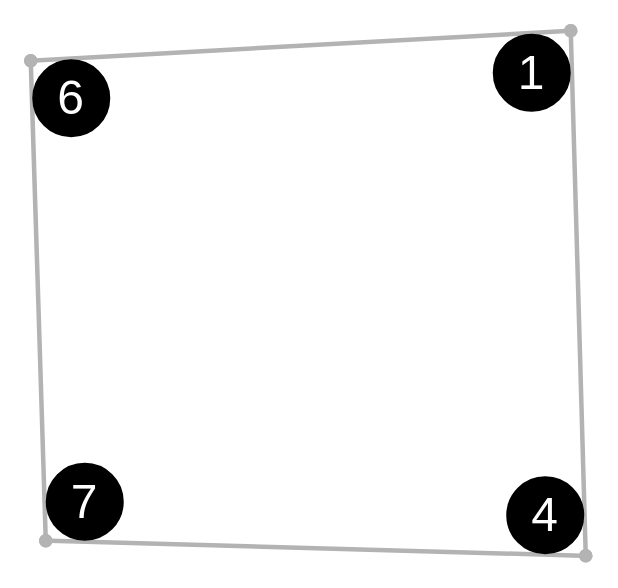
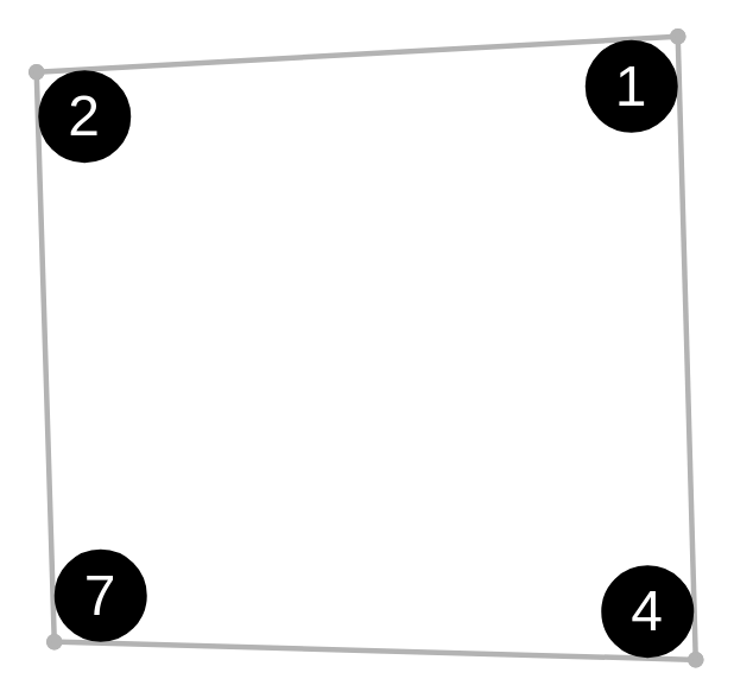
  <mxCell id="0" />
  <mxCell id="1" parent="0" />
  <mxCell id="2" value="" style="endArrow=oval;html=1;strokeWidth=3;fontSize=14;strokeColor=#B3B3B3;startArrow=oval;startFill=1;endFill=1;" edge="1" parent="1"><mxGeometry width="50" height="50" relative="1" as="geometry"><mxPoint x="20" y="40" as="sourcePoint" /><mxPoint x="380" y="20" as="targetPoint" /></mxGeometry></mxCell>
  <mxCell id="3" value="" style="endArrow=oval;html=1;strokeWidth=3;fontSize=14;strokeColor=#B3B3B3;startArrow=oval;startFill=1;endFill=1;" edge="1" parent="1"><mxGeometry width="50" height="50" relative="1" as="geometry"><mxPoint x="20" y="40" as="sourcePoint" /><mxPoint x="30" y="360" as="targetPoint" /></mxGeometry></mxCell>
  <mxCell id="4" value="" style="endArrow=oval;html=1;strokeWidth=3;fontSize=14;strokeColor=#B3B3B3;startArrow=oval;startFill=1;endFill=1;" edge="1" parent="1"><mxGeometry width="50" height="50" relative="1" as="geometry"><mxPoint x="30" y="360" as="sourcePoint" /><mxPoint x="390" y="370" as="targetPoint" /></mxGeometry></mxCell>
  <mxCell id="5" value="" style="endArrow=oval;html=1;strokeWidth=3;fontSize=14;strokeColor=#B3B3B3;startArrow=oval;startFill=1;endFill=1;" edge="1" parent="1"><mxGeometry width="50" height="50" relative="1" as="geometry"><mxPoint x="390" y="370" as="sourcePoint" /><mxPoint x="380" y="20" as="targetPoint" /></mxGeometry></mxCell>
  <mxCell id="6" value="1" style="ellipse;whiteSpace=wrap;html=1;strokeColor=#000000;strokeWidth=2;fontSize=32;fillColor=#000000;fontColor=#FFFFFF;" vertex="1" parent="1"><mxGeometry x="329" y="23" width="50" height="50" as="geometry" /></mxCell>
- <mxCell id="7" value="6" style="ellipse;whiteSpace=wrap;html=1;strokeColor=#000000;strokeWidth=2;fontSize=32;fillColor=#000000;fontColor=#FFFFFF;" vertex="1" parent="1"><mxGeometry x="22" y="40" width="50" height="50" as="geometry" /></mxCell>
+ <mxCell id="7" value="2" style="ellipse;whiteSpace=wrap;html=1;strokeColor=#000000;strokeWidth=2;fontSize=32;fillColor=#000000;fontColor=#FFFFFF;" vertex="1" parent="1"><mxGeometry x="22" y="40" width="50" height="50" as="geometry" /></mxCell>
  <mxCell id="8" value="7" style="ellipse;whiteSpace=wrap;html=1;strokeColor=#000000;strokeWidth=2;fontSize=32;fillColor=#000000;fontColor=#FFFFFF;" vertex="1" parent="1"><mxGeometry x="31" y="309" width="50" height="50" as="geometry" /></mxCell>
  <mxCell id="9" value="4" style="ellipse;whiteSpace=wrap;html=1;strokeColor=#000000;strokeWidth=2;fontSize=32;fillColor=#000000;fontColor=#FFFFFF;" vertex="1" parent="1"><mxGeometry x="338" y="318" width="50" height="50" as="geometry" /></mxCell>
